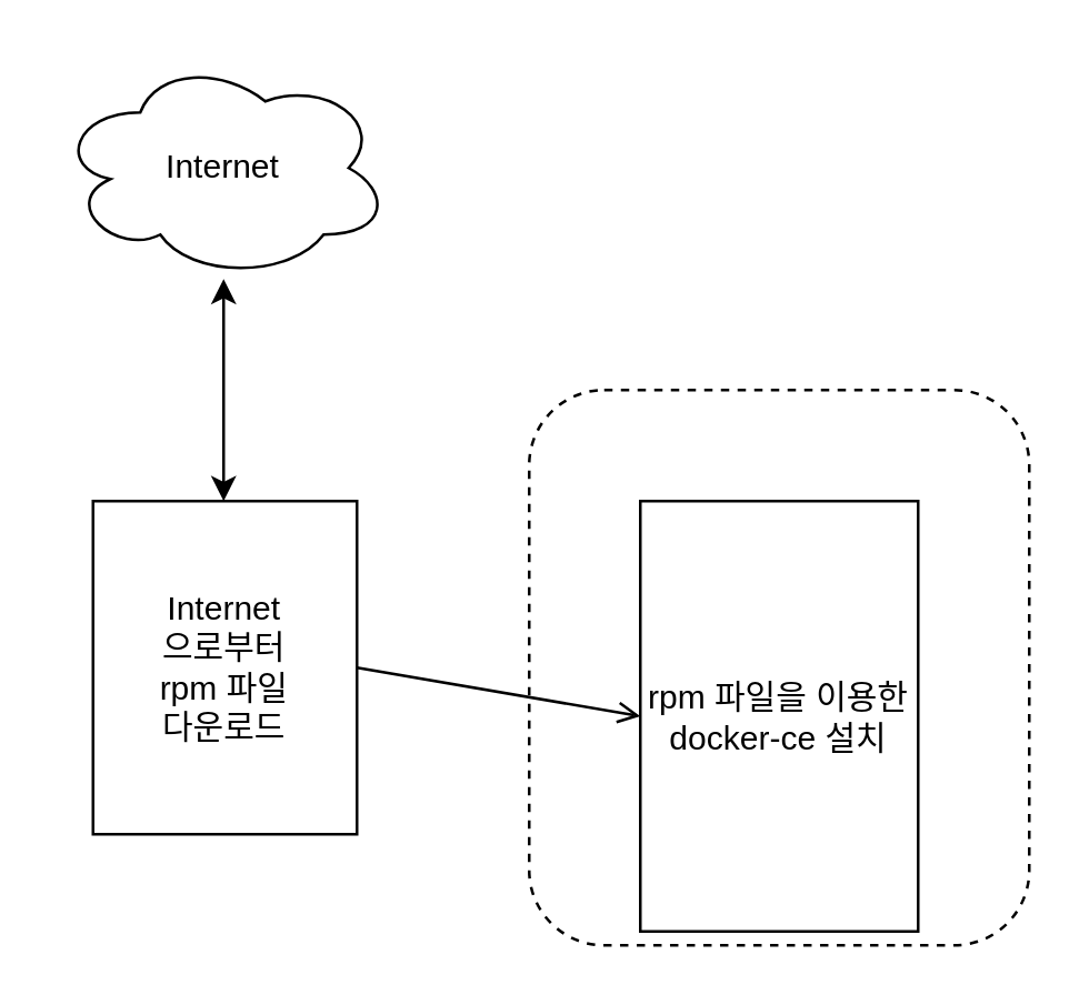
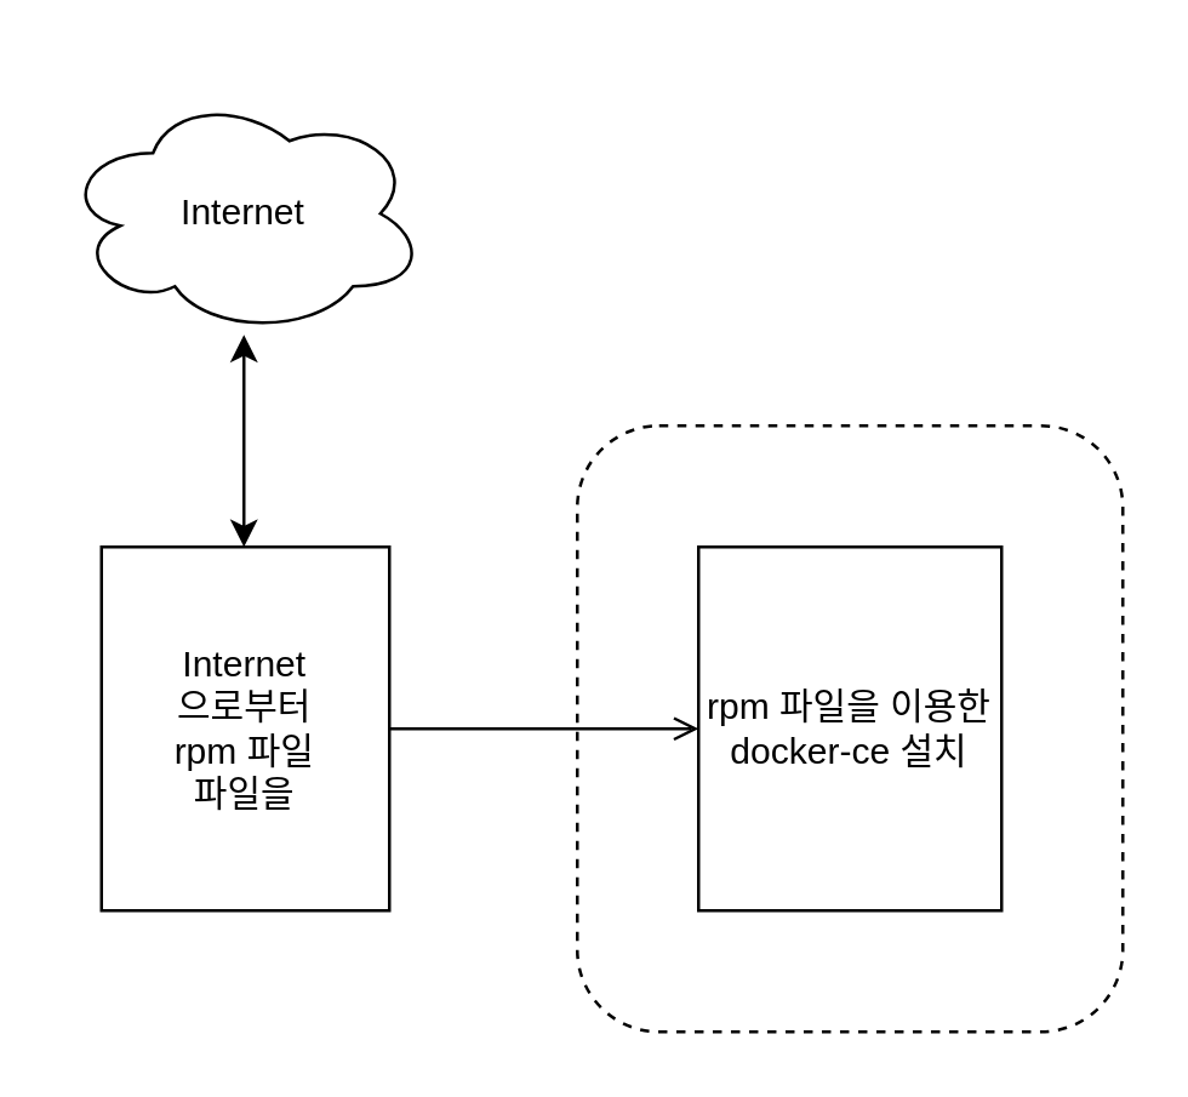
  <mxCell id="0" />
  <mxCell id="1" parent="0" />
- <mxCell id="2" value="Internet" style="ellipse;shape=cloud;whiteSpace=wrap;html=1;" vertex="1" parent="1"><mxGeometry x="20" y="20" width="120" height="80" as="geometry" /></mxCell>
+ <mxCell id="2" value="Internet" style="ellipse;shape=cloud;whiteSpace=wrap;html=1;" vertex="1" parent="1"><mxGeometry x="20" y="30" width="120" height="80" as="geometry" /></mxCell>
  <mxCell id="3" value="" style="endArrow=classic;startArrow=classic;html=1;exitX=0;exitY=0.5;exitDx=0;exitDy=0;entryX=0.5;entryY=1;entryDx=0;entryDy=0;entryPerimeter=0;" edge="1" parent="1" target="2"><mxGeometry width="50" height="50" relative="1" as="geometry"><mxPoint x="80" y="180" as="sourcePoint" /><mxPoint x="80" y="130" as="targetPoint" /></mxGeometry></mxCell>
- <mxCell id="4" value="Internet&lt;br&gt;으로부터&lt;br&gt;rpm 파일&lt;br&gt;다운로드" style="rounded=0;whiteSpace=wrap;html=1;" vertex="1" parent="1"><mxGeometry x="33" y="180" width="95" height="120" as="geometry" /></mxCell>
- <mxCell id="5" value="rpm 파일을 이용한 &lt;br&gt;docker-ce 설치" style="rounded=0;whiteSpace=wrap;html=1;" vertex="1" parent="1"><mxGeometry x="230" y="180" width="100" height="155" as="geometry" /></mxCell>
+ <mxCell id="4" value="Internet&lt;br&gt;으로부터&lt;br&gt;rpm 파일&lt;br&gt;파일을" style="rounded=0;whiteSpace=wrap;html=1;" vertex="1" parent="1"><mxGeometry x="33" y="180" width="95" height="120" as="geometry" /></mxCell>
+ <mxCell id="5" value="rpm 파일을 이용한 &lt;br&gt;docker-ce 설치" style="rounded=0;whiteSpace=wrap;html=1;" vertex="1" parent="1"><mxGeometry x="230" y="180" width="100" height="120" as="geometry" /></mxCell>
  <mxCell id="6" value="" style="endArrow=open;html=1;exitX=1;exitY=0.5;exitDx=0;exitDy=0;entryX=0;entryY=0.5;entryDx=0;entryDy=0;" edge="1" parent="1" source="4" target="5"><mxGeometry width="50" height="50" relative="1" as="geometry"><mxPoint x="220" y="240" as="sourcePoint" /><mxPoint x="270" y="190" as="targetPoint" /></mxGeometry></mxCell>
  <mxCell id="7" value="" style="rounded=1;whiteSpace=wrap;html=1;fillColor=none;dashed=1;" vertex="1" parent="1"><mxGeometry x="190" y="140" width="180" height="200" as="geometry" /></mxCell>
